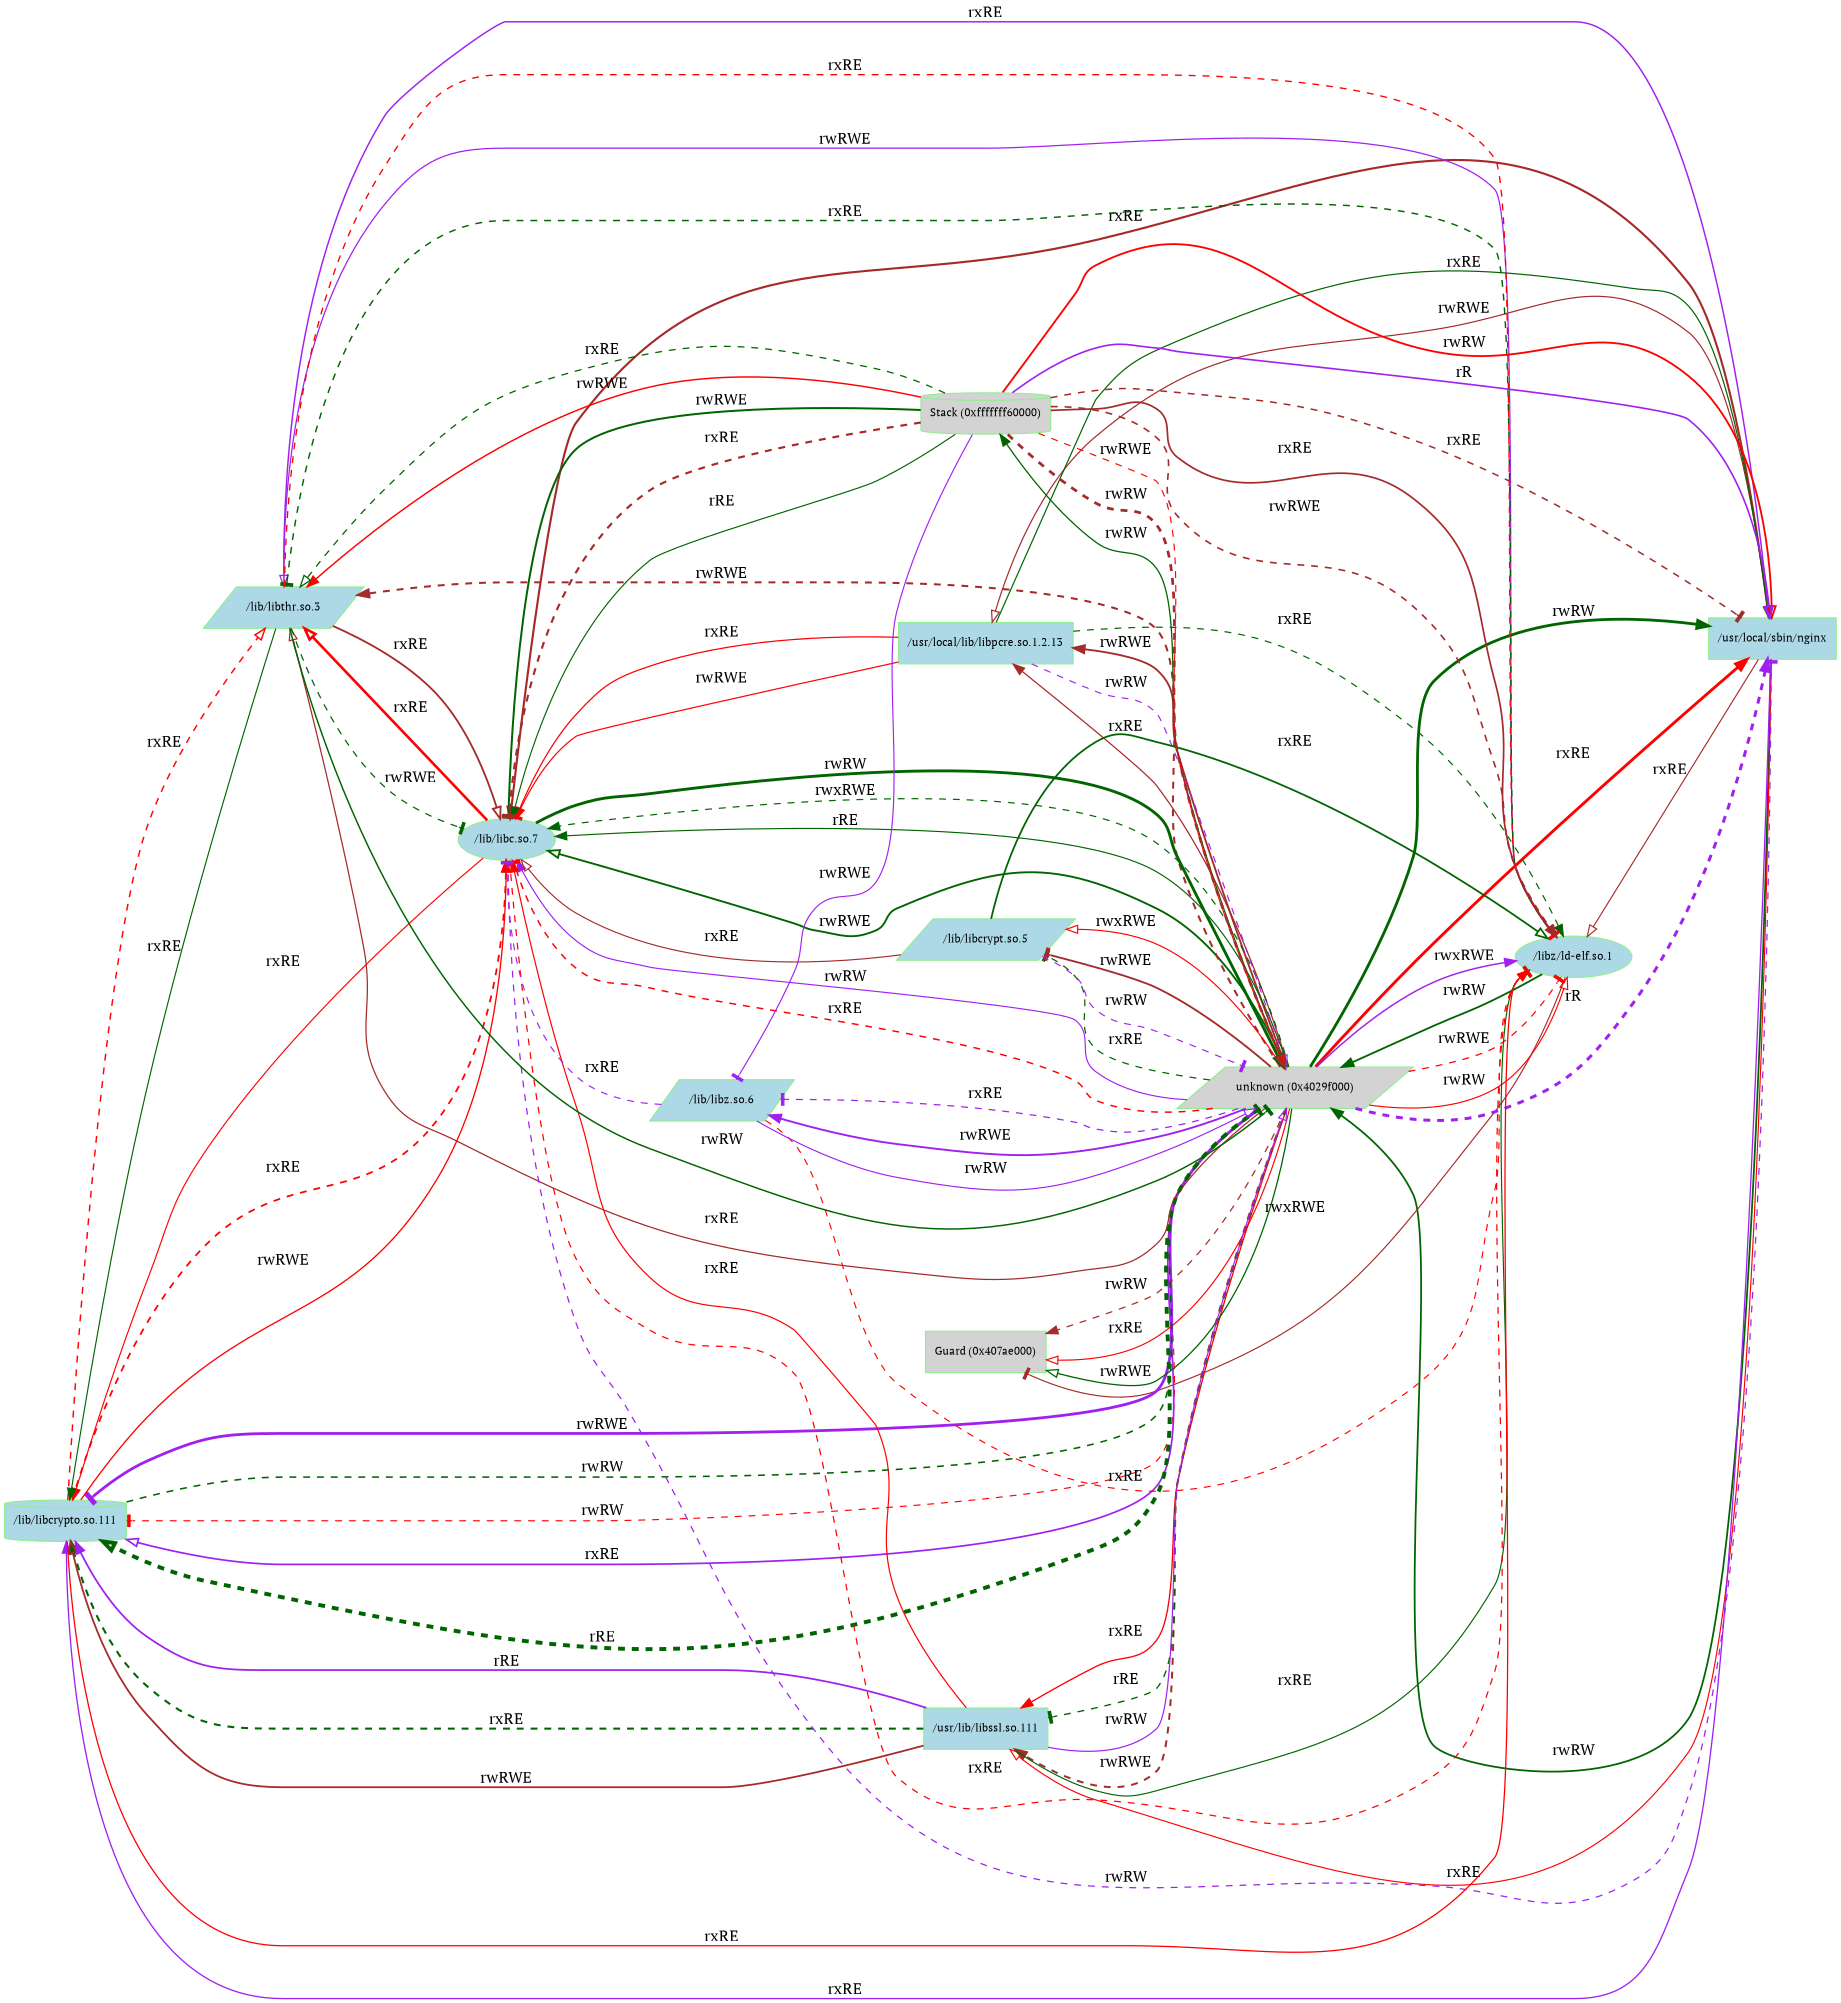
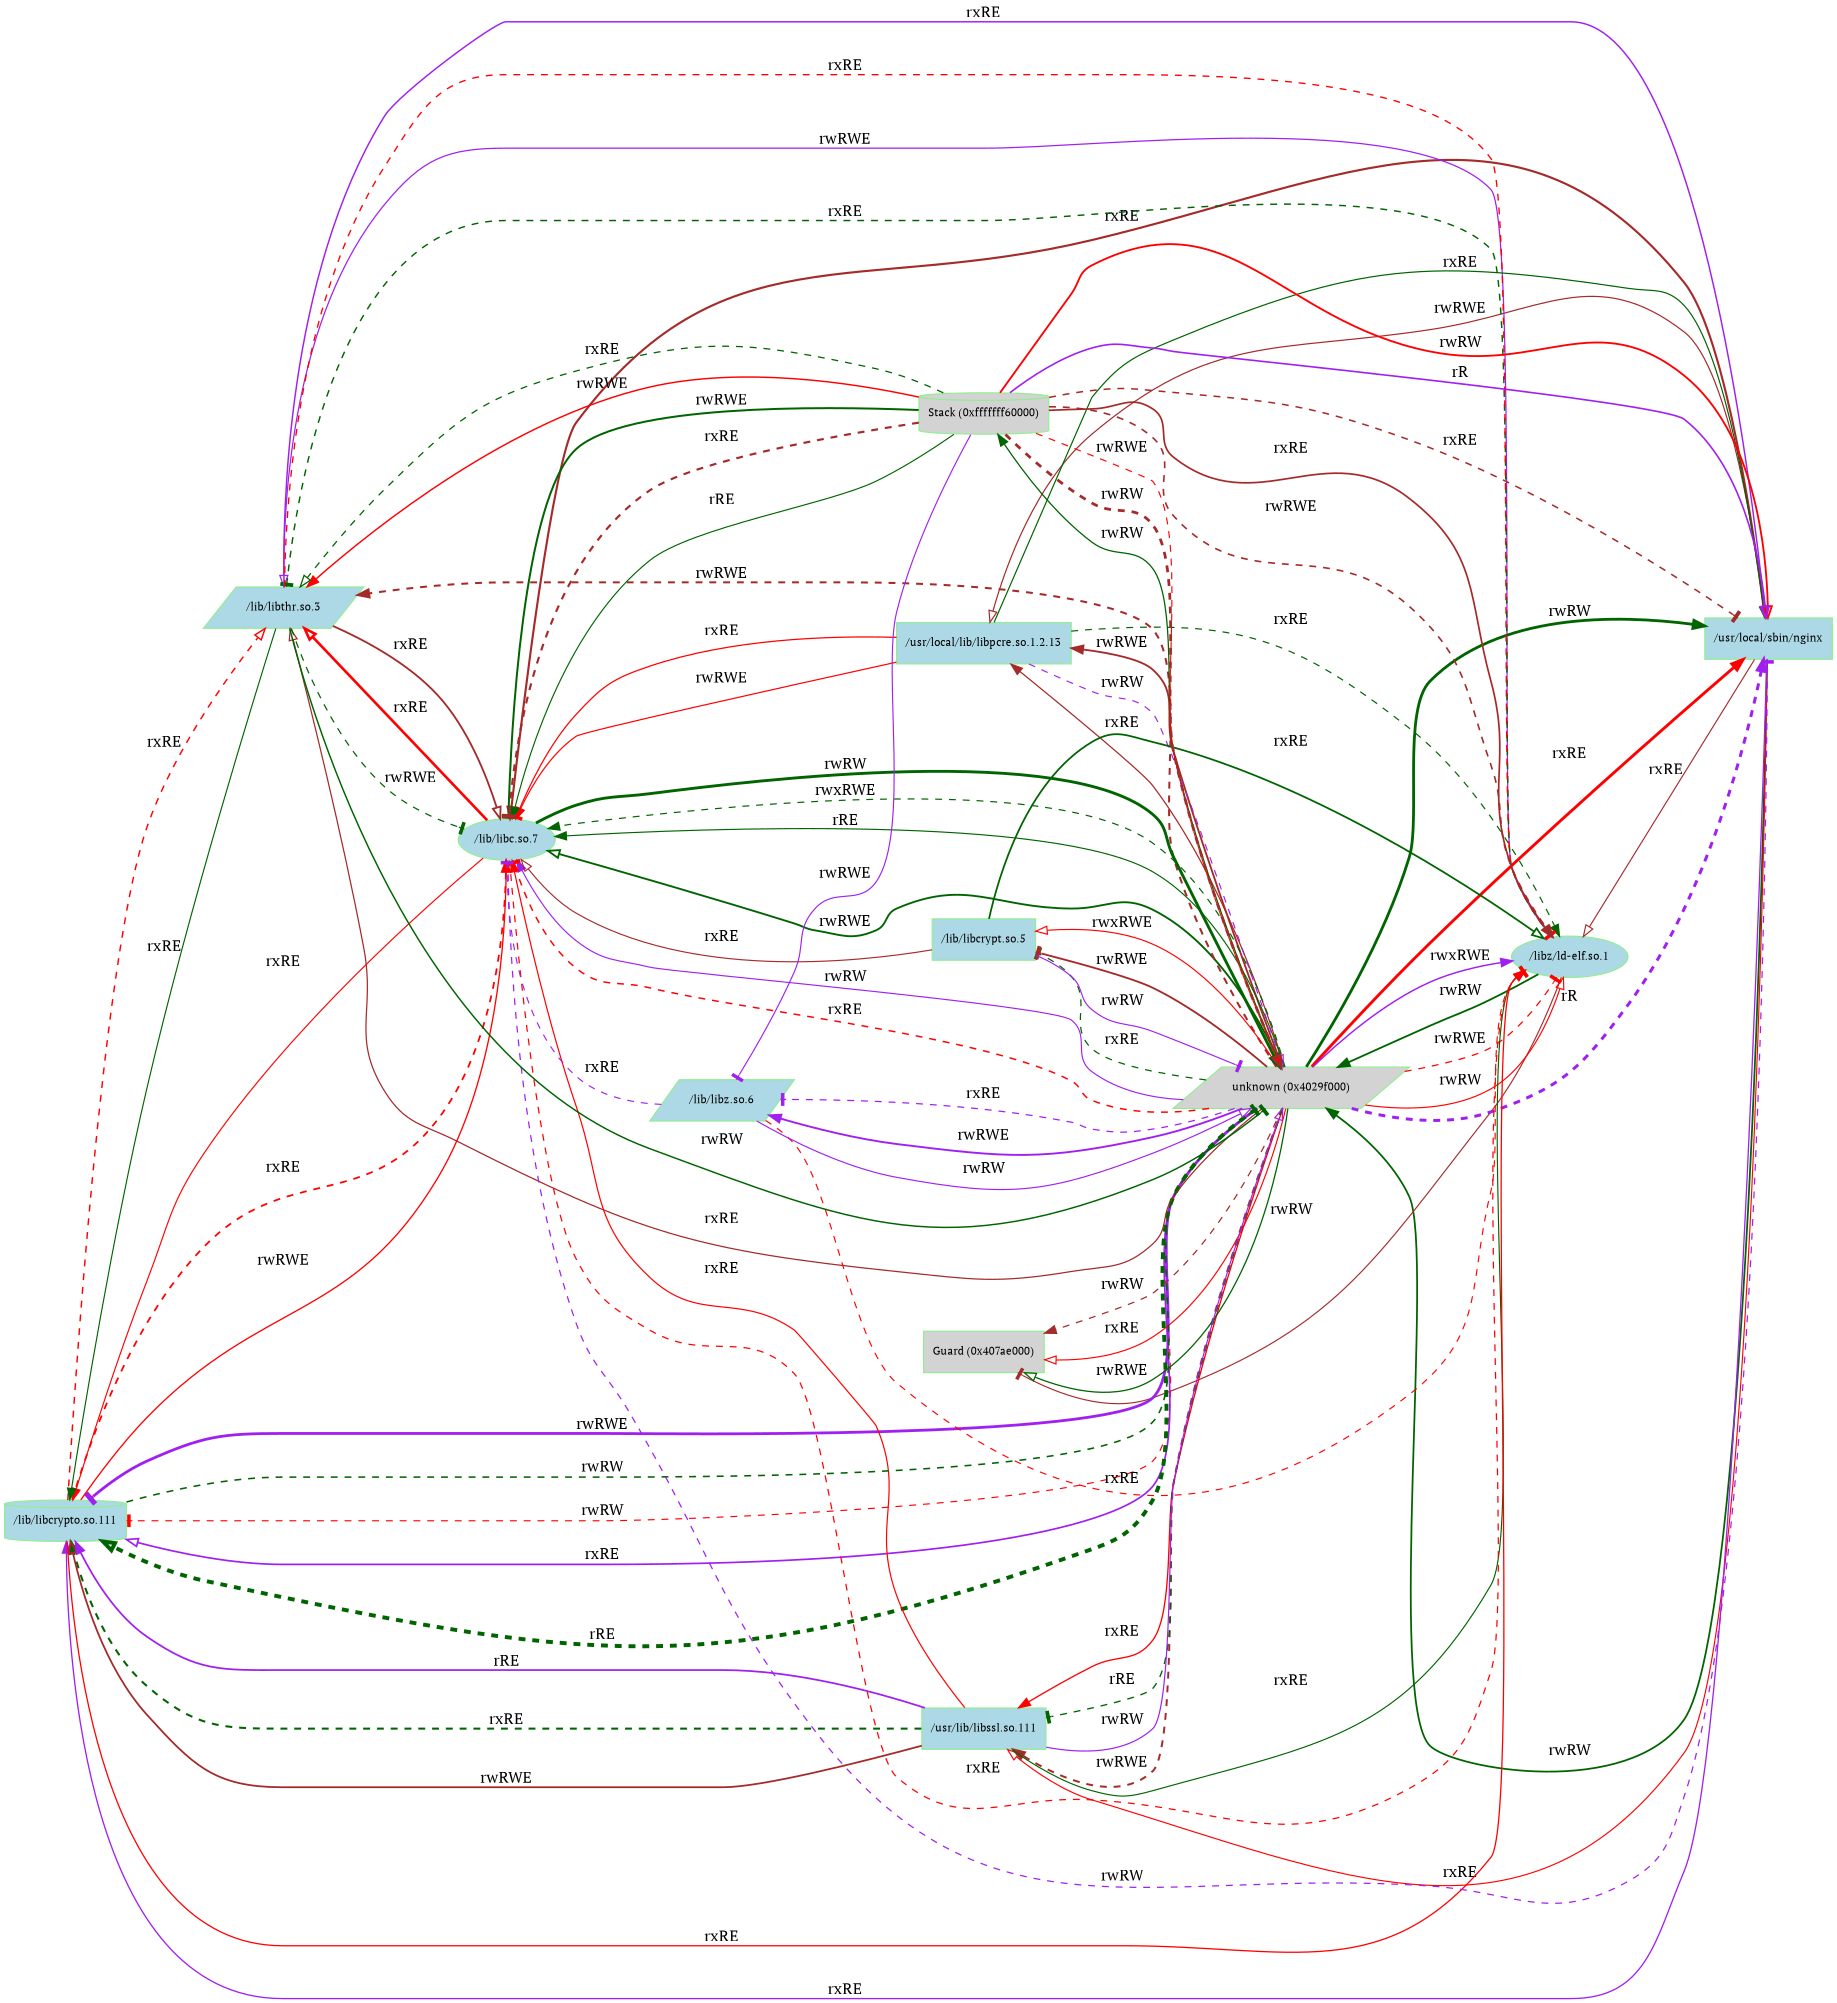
  digraph {
    fontname="PT Serif"
    rankdir=RL
    node [color=lightgreen fillcolor=lightblue fontname="PT Serif" fontsize=10 shape=box style=filled]
    edge [arrowhead=normal color=darkgreen fontname="PT Serif" penwidth=1 style=solid]
    n1 [label="/usr/local/sbin/nginx"]
    n2 [label="/libz/ld-elf.so.1" shape=ellipse]
    n3 [fillcolor=lightgrey label="unknown (0x4029f000)" shape=parallelogram]
    n4 [label="/usr/local/lib/libpcre.so.1.2.13"]
    n5 [label="/usr/lib/libssl.so.111"]
    n6 [label="/lib/libcrypto.so.111" shape=cylinder]
    n7 [label="/lib/libc.so.7" shape=ellipse]
    n8 [label="/lib/libthr.so.3" shape=parallelogram]
    n9 [fillcolor=lightgrey label="Guard (0x407ae000)"]
-   n10 [label="/lib/libcrypt.so.5" shape=parallelogram]
+   n10 [label="/lib/libcrypt.so.5"]
    n11 [label="/lib/libz.so.6" shape=parallelogram]
    n12 [fillcolor=lightgrey label="Stack (0xfffffff60000)" shape=cylinder]
    n1 -> n2 [arrowhead=onormal color=brown label=rxRE]
    n1 -> n3 [label=rwRW penwidth=1.5440680443502732]
    n1 -> n4 [arrowhead=onormal color=brown label=rwRWE penwidth=1.041392685158225]
    n1 -> n5 [arrowhead=onormal color=red label=rxRE style=bold]
    n1 -> n6 [color=purple label=rxRE penwidth=1.1461280356782375]
    n1 -> n7 [color=brown label=rxRE penwidth=1.8512583487190701 style=bold]
    n2 -> n3 [label=rwRW penwidth=1.5910646070264967 style=bold]
    n2 -> n8 [arrowhead=onormal color=purple label=rwRWE penwidth=1.0791812460476244]
    n2 -> n8 [arrowhead=tee label=rxRE penwidth=1.2552725051033053 style=dashed]
-   n2 -> n9 [arrowhead=tee color=brown label=rwxRWE style=bold]
+   n2 -> n9 [arrowhead=tee color=brown label=rwRW style=bold]
    n3 -> n1 [color=purple label=rR penwidth=2.6095944092251746 style=dashed]
    n3 -> n1 [label=rwRW penwidth=2.450249108319331]
    n3 -> n1 [color=red label=rxRE penwidth=2.5118833609788407]
    n3 -> n2 [arrowhead=tee color=red label=rwRWE penwidth=1.0791812460476244 style=dashed]
    n3 -> n2 [arrowhead=onormal color=red label=rwRW]
    n3 -> n2 [color=purple label=rwxRWE penwidth=1.2787536009528282 style=bold]
    n3 -> n4 [color=brown label=rxRE penwidth=1.0791812460476244 style=bold]
    n3 -> n4 [color=brown label=rwRWE penwidth=1.6127838567197328 style=bold]
    n3 -> n5 [color=brown label=rwRWE penwidth=1.7242758696007854 style=dashed]
    n3 -> n5 [color=red label=rxRE penwidth=1.1461280356782375 style=bold]
    n3 -> n5 [arrowhead=tee label=rRE penwidth=1.1760912590556807 style=dashed]
    n3 -> n6 [arrowhead=tee color=red label=rwRW style=dashed]
    n3 -> n6 [arrowhead=onormal color=purple label=rxRE penwidth=1.4771212547196604 style=bold]
    n3 -> n6 [arrowhead=tee color=purple label=rwRWE penwidth=2.43775056282036]
    n3 -> n6 [arrowhead=onormal label=rRE penwidth=3.4302363534111096 style=dashed]
    n3 -> n7 [label=rwxRWE penwidth=1.041392685158225 style=dashed]
    n3 -> n7 [color=purple label=rwRW]
    n3 -> n7 [arrowhead=tee color=red label=rxRE penwidth=1.2787536009528282 style=dashed]
    n3 -> n7 [label=rRE style=bold]
    n3 -> n7 [arrowhead=onormal label=rwRWE penwidth=1.6434526764861848 style=bold]
    n3 -> n8 [arrowhead=onormal color=brown label=rxRE penwidth=1.0791812460476244]
    n3 -> n8 [color=brown label=rwRWE penwidth=1.7708520116421398 style=dashed]
    n3 -> n9 [arrowhead=onormal color=red label=rxRE style=bold]
    n3 -> n9 [arrowhead=onormal label=rwRWE penwidth=1.1139433523068363]
    n3 -> n9 [color=brown label=rwRW penwidth=1.0791812460476244 style=dashed]
    n3 -> n10 [arrowhead=tee label=rxRE penwidth=1.0791812460476244 style=dashed]
    n3 -> n10 [arrowhead=onormal color=red label=rwxRWE style=bold]
    n3 -> n10 [arrowhead=tee color=brown label=rwRWE penwidth=1.6127838567197328]
    n3 -> n11 [arrowhead=tee color=purple label=rxRE penwidth=1.0791812460476244 style=dashed]
    n3 -> n11 [color=purple label=rwRWE penwidth=1.653212513775341]
    n3 -> n12 [label=rwRW penwidth=1.1139433523068363]
    n4 -> n1 [arrowhead=onormal label=rxRE penwidth=1.041392685158225 style=bold]
    n4 -> n2 [label=rxRE penwidth=1.041392685158225 style=dashed]
    n4 -> n3 [arrowhead=onormal color=purple label=rwRW style=dashed]
    n4 -> n7 [color=red label=rwRWE penwidth=1.041392685158225 style=bold]
    n4 -> n7 [arrowhead=tee color=red label=rxRE penwidth=1.0791812460476244 style=bold]
    n5 -> n2 [arrowhead=tee label=rxRE]
    n5 -> n3 [arrowhead=onormal color=purple label=rwRW penwidth=1.041392685158225 style=bold]
    n5 -> n6 [label=rxRE penwidth=1.8061799739838826 style=dashed]
    n5 -> n6 [arrowhead=onormal color=brown label=rwRWE penwidth=1.5563025007672848]
    n5 -> n6 [color=purple label=rRE penwidth=1.531478917042253]
    n5 -> n7 [color=red label=rxRE penwidth=1.041392685158225]
    n6 -> n2 [arrowhead=onormal color=red label=rxRE penwidth=1.1139433523068363]
    n6 -> n3 [arrowhead=tee label=rwRW penwidth=1.3617278360175915 style=dashed]
    n6 -> n7 [color=red label=rwRWE penwidth=1.1461280356782375]
    n6 -> n7 [arrowhead=onormal color=red label=rxRE penwidth=1.5440680443502732 style=dashed]
    n6 -> n8 [arrowhead=onormal color=red label=rxRE penwidth=1.2552725051033053 style=dashed]
    n7 -> n1 [arrowhead=tee color=purple label=rwRW penwidth=1.0791812460476244 style=dashed]
    n7 -> n2 [color=red label=rxRE penwidth=1.0791812460476244 style=dashed]
    n7 -> n3 [arrowhead=onormal label=rwRW penwidth=2.5065050324048386 style=bold]
    n7 -> n6 [color=red label=rxRE]
    n7 -> n8 [arrowhead=onormal color=red label=rxRE penwidth=2.281033367247708 style=bold]
    n8 -> n1 [color=purple label=rxRE penwidth=1.2787536009528282]
    n8 -> n2 [arrowhead=tee color=red label=rxRE penwidth=1.1760912590556807 style=dashed]
    n8 -> n3 [arrowhead=tee label=rwRW penwidth=1.2787536009528282 style=bold]
    n8 -> n6 [label=rxRE]
    n8 -> n7 [arrowhead=tee label=rwRWE penwidth=1.0791812460476244 style=dashed]
    n8 -> n7 [arrowhead=onormal color=brown label=rxRE penwidth=1.5910646070264967 style=bold]
    n10 -> n2 [arrowhead=onormal label=rxRE penwidth=1.5440680443502732]
-   n10 -> n3 [arrowhead=tee color=purple label=rwRW style=dashed]
+   n10 -> n3 [arrowhead=tee color=purple label=rwRW]
    n10 -> n7 [arrowhead=onormal color=brown label=rxRE style=bold]
    n11 -> n2 [arrowhead=tee color=red label=rxRE style=dashed]
    n11 -> n3 [arrowhead=onormal color=purple label=rwRW]
    n11 -> n7 [arrowhead=tee color=purple label=rxRE style=dashed]
    n12 -> n1 [arrowhead=onormal color=red label=rwRW penwidth=1.6127838567197328]
    n12 -> n1 [arrowhead=onormal color=purple label=rR penwidth=1.4149733479708162]
    n12 -> n1 [arrowhead=tee color=brown label=rxRE penwidth=1.3222192947339182 style=dashed]
    n12 -> n2 [color=brown label=rwRWE penwidth=1.4149733479708162 style=dashed]
    n12 -> n2 [color=brown label=rxRE penwidth=1.4913616938342706 style=bold]
    n12 -> n3 [color=red label=rwRWE style=dashed]
    n12 -> n3 [arrowhead=onormal color=brown label=rwRW penwidth=2.413299764081226 style=dashed]
    n12 -> n7 [label=rRE]
    n12 -> n7 [arrowhead=tee label=rwRWE penwidth=1.74036268949424]
    n12 -> n7 [arrowhead=tee color=brown label=rxRE penwidth=1.880813592280786 style=dashed]
    n12 -> n8 [color=red label=rwRWE penwidth=1.2552725051033053]
    n12 -> n8 [arrowhead=onormal label=rxRE penwidth=1.1139433523068363 style=dashed]
    n12 -> n11 [arrowhead=tee color=purple label=rwRWE]
  }
